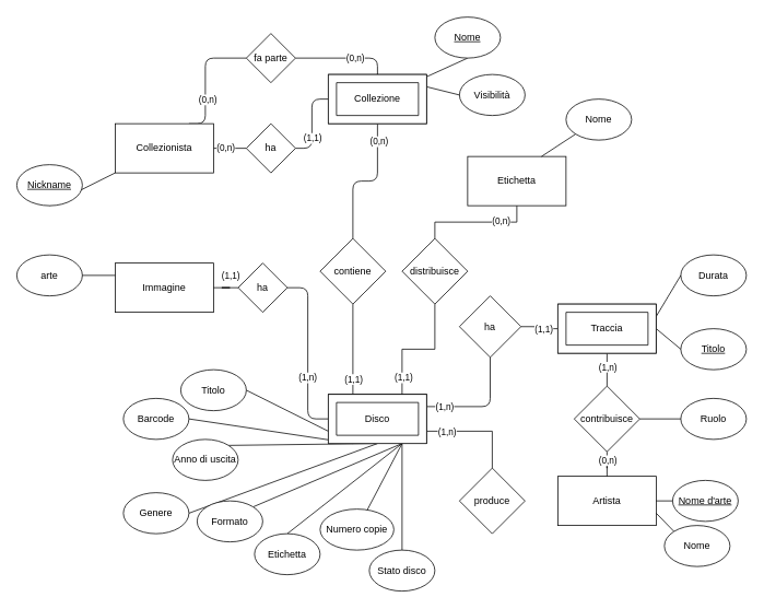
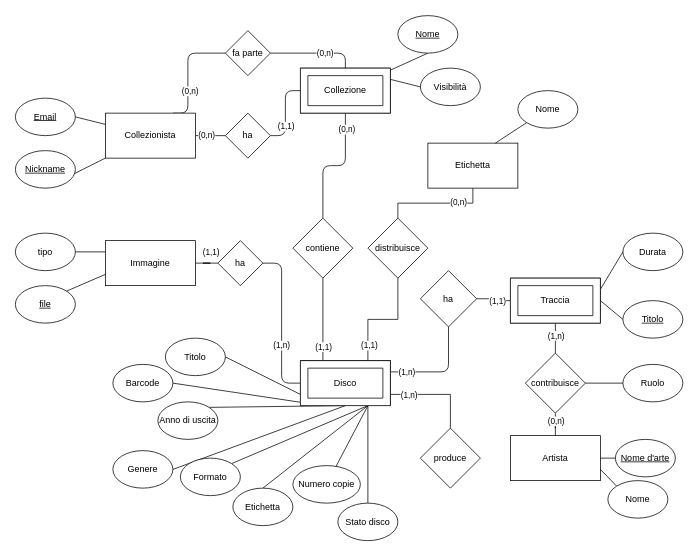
  <mxCell id="0" />
  <mxCell id="1" parent="0" />
  <mxCell id="2" style="edgeStyle=orthogonalEdgeStyle;orthogonalLoop=1;jettySize=auto;html=1;exitX=1;exitY=0.5;exitDx=0;exitDy=0;endArrow=none;endFill=0;" parent="1" source="6" target="52" edge="1"><mxGeometry relative="1" as="geometry" /></mxCell>
  <mxCell id="3" value="(0,n)" style="edgeLabel;html=1;align=center;verticalAlign=middle;resizable=0;points=[];" parent="2" vertex="1" connectable="0"><mxGeometry x="-0.288" y="1" relative="1" as="geometry"><mxPoint as="offset" /></mxGeometry></mxCell>
  <mxCell id="4" style="edgeStyle=orthogonalEdgeStyle;orthogonalLoop=1;jettySize=auto;html=1;exitX=0.75;exitY=0;exitDx=0;exitDy=0;entryX=0;entryY=0.5;entryDx=0;entryDy=0;shadow=0;fillOpacity=100;strokeOpacity=100;flowAnimation=0;noJump=0;enumerate=0;comic=0;backgroundOutline=0;endArrow=none;endFill=0;" parent="1" source="6" target="55" edge="1"><mxGeometry relative="1" as="geometry"><Array as="points"><mxPoint x="250" y="70" /></Array></mxGeometry></mxCell>
  <mxCell id="5" value="(0,n)" style="edgeLabel;html=1;align=center;verticalAlign=middle;resizable=0;points=[];" parent="4" vertex="1" connectable="0"><mxGeometry x="-0.327" y="-2" relative="1" as="geometry"><mxPoint as="offset" /></mxGeometry></mxCell>
  <mxCell id="6" value="Collezionista" style="rounded=0;whiteSpace=wrap;html=1;" parent="1" vertex="1"><mxGeometry x="140" y="150" width="120" height="60" as="geometry" /></mxCell>
  <mxCell id="7" style="rounded=0;orthogonalLoop=1;jettySize=auto;html=1;exitX=0.5;exitY=1;exitDx=0;exitDy=0;endArrow=none;endFill=0;" parent="1" source="8" target="6" edge="1"><mxGeometry relative="1" as="geometry" /></mxCell>
  <mxCell id="8" value="&lt;u&gt;Nickname&lt;/u&gt;" style="ellipse;whiteSpace=wrap;html=1;rounded=0;" parent="1" vertex="1"><mxGeometry x="20" y="200" width="80" height="50" as="geometry" /></mxCell>
+ <mxCell id="9" style="rounded=0;orthogonalLoop=1;jettySize=auto;html=1;exitX=1;exitY=0.5;exitDx=0;exitDy=0;endArrow=none;endFill=0;" parent="1" source="10" target="6" edge="1"><mxGeometry relative="1" as="geometry" /></mxCell>
+ <mxCell id="10" value="&lt;u&gt;Email&lt;/u&gt;" style="ellipse;whiteSpace=wrap;html=1;rounded=0;" parent="1" vertex="1"><mxGeometry x="20" width="80" height="50" as="geometry" y="130" /></mxCell>
  <mxCell id="11" style="rounded=0;orthogonalLoop=1;jettySize=auto;html=1;exitX=0.5;exitY=1;exitDx=0;exitDy=0;endArrow=none;endFill=0;" parent="1" source="12" target="15" edge="1"><mxGeometry relative="1" as="geometry" /></mxCell>
  <mxCell id="12" value="&lt;u&gt;Nome&lt;/u&gt;" style="ellipse;whiteSpace=wrap;html=1;rounded=0;" parent="1" vertex="1"><mxGeometry x="530" y="20" width="80" height="50" as="geometry" /></mxCell>
  <mxCell id="13" style="edgeStyle=orthogonalEdgeStyle;orthogonalLoop=1;jettySize=auto;html=1;exitX=0.5;exitY=1;exitDx=0;exitDy=0;entryX=0.5;entryY=0;entryDx=0;entryDy=0;endArrow=none;endFill=0;" parent="1" source="15" target="49" edge="1"><mxGeometry relative="1" as="geometry" /></mxCell>
  <mxCell id="14" value="(0,n)" style="edgeLabel;html=1;align=center;verticalAlign=middle;resizable=0;points=[];" parent="13" vertex="1" connectable="0"><mxGeometry x="-0.75" y="1" relative="1" as="geometry"><mxPoint as="offset" /></mxGeometry></mxCell>
  <mxCell id="15" value="Collezione" style="rounded=0;whiteSpace=wrap;html=1;" parent="1" vertex="1"><mxGeometry x="400" y="90" width="120" height="60" as="geometry" /></mxCell>
  <mxCell id="16" value="Immagine" style="rounded=0;whiteSpace=wrap;html=1;" parent="1" vertex="1"><mxGeometry x="140" y="320" width="120" height="60" as="geometry" /></mxCell>
  <mxCell id="17" style="orthogonalLoop=1;jettySize=auto;html=1;endArrow=none;endFill=0;exitX=0.75;exitY=1;exitDx=0;exitDy=0;" parent="1" source="27" target="36" edge="1"><mxGeometry relative="1" as="geometry"><mxPoint x="500" y="550" as="sourcePoint" /></mxGeometry></mxCell>
  <mxCell id="18" style="orthogonalLoop=1;jettySize=auto;html=1;exitX=0.5;exitY=1;exitDx=0;exitDy=0;entryX=1;entryY=0;entryDx=0;entryDy=0;endArrow=none;endFill=0;" parent="1" source="27" target="35" edge="1"><mxGeometry relative="1" as="geometry" /></mxCell>
  <mxCell id="19" style="orthogonalLoop=1;jettySize=auto;html=1;exitX=0.25;exitY=1;exitDx=0;exitDy=0;entryX=1;entryY=0.5;entryDx=0;entryDy=0;endArrow=none;endFill=0;" parent="1" source="27" target="34" edge="1"><mxGeometry relative="1" as="geometry" /></mxCell>
  <mxCell id="20" style="orthogonalLoop=1;jettySize=auto;html=1;exitX=0.5;exitY=1;exitDx=0;exitDy=0;entryX=1;entryY=0.5;entryDx=0;entryDy=0;endArrow=none;endFill=0;" parent="1" source="27" target="31" edge="1"><mxGeometry relative="1" as="geometry" /></mxCell>
  <mxCell id="21" style="orthogonalLoop=1;jettySize=auto;html=1;exitX=0.75;exitY=1;exitDx=0;exitDy=0;entryX=1;entryY=0;entryDx=0;entryDy=0;endArrow=none;endFill=0;" parent="1" source="27" target="32" edge="1"><mxGeometry relative="1" as="geometry" /></mxCell>
  <mxCell id="22" style="orthogonalLoop=1;jettySize=auto;html=1;exitX=0;exitY=0.75;exitDx=0;exitDy=0;entryX=1;entryY=0.5;entryDx=0;entryDy=0;endArrow=none;endFill=0;" parent="1" source="27" target="33" edge="1"><mxGeometry relative="1" as="geometry" /></mxCell>
  <mxCell id="23" style="edgeStyle=orthogonalEdgeStyle;orthogonalLoop=1;jettySize=auto;html=1;exitX=0;exitY=0;exitDx=120;exitDy=15;endArrow=none;endFill=0;exitPerimeter=0;" parent="1" source="80" target="46" edge="1"><mxGeometry relative="1" as="geometry" /></mxCell>
  <mxCell id="24" value="(1,n)" style="edgeLabel;html=1;align=center;verticalAlign=middle;resizable=0;points=[];" parent="23" vertex="1" connectable="0"><mxGeometry x="-0.693" relative="1" as="geometry"><mxPoint as="offset" /></mxGeometry></mxCell>
  <mxCell id="25" value="" style="edgeStyle=orthogonalEdgeStyle;rounded=0;orthogonalLoop=1;jettySize=auto;html=1;endArrow=none;endFill=0;exitX=0;exitY=0;exitDx=120;exitDy=45;exitPerimeter=0;" parent="1" source="80" target="76" edge="1"><mxGeometry relative="1" as="geometry" /></mxCell>
  <mxCell id="26" value="(1,n)" style="edgeLabel;html=1;align=center;verticalAlign=middle;resizable=0;points=[];" parent="25" vertex="1" connectable="0"><mxGeometry x="-0.609" relative="1" as="geometry"><mxPoint as="offset" /></mxGeometry></mxCell>
  <mxCell id="27" value="Disco" style="rounded=0;whiteSpace=wrap;html=1;" parent="1" vertex="1"><mxGeometry x="400" y="480" width="120" height="60" as="geometry" /></mxCell>
  <mxCell id="28" value="" style="edgeStyle=orthogonalEdgeStyle;rounded=0;orthogonalLoop=1;jettySize=auto;html=1;endArrow=none;endFill=0;" parent="1" source="30" target="71" edge="1"><mxGeometry relative="1" as="geometry" /></mxCell>
  <mxCell id="29" value="(1,n)" style="edgeLabel;html=1;align=center;verticalAlign=middle;resizable=0;points=[];" parent="28" vertex="1" connectable="0"><mxGeometry x="-0.204" relative="1" as="geometry"><mxPoint as="offset" /></mxGeometry></mxCell>
  <mxCell id="30" value="Traccia" style="rounded=0;whiteSpace=wrap;html=1;" parent="1" vertex="1"><mxGeometry x="680" y="370" width="120" height="60" as="geometry" /></mxCell>
  <mxCell id="31" value="Genere" style="ellipse;whiteSpace=wrap;html=1;rounded=0;" parent="1" vertex="1"><mxGeometry x="150" y="600" width="80" height="50" as="geometry" /></mxCell>
  <mxCell id="32" value="Formato" style="ellipse;whiteSpace=wrap;html=1;rounded=0;" parent="1" vertex="1"><mxGeometry x="240" y="610" width="80" height="50" as="geometry" /></mxCell>
  <mxCell id="33" value="Titolo" style="ellipse;whiteSpace=wrap;html=1;rounded=0;" parent="1" vertex="1"><mxGeometry x="220" y="450" width="80" height="50" as="geometry" /></mxCell>
  <mxCell id="34" value="Barcode" style="ellipse;whiteSpace=wrap;html=1;rounded=0;" parent="1" vertex="1"><mxGeometry x="150" y="485" width="80" height="50" as="geometry" /></mxCell>
  <mxCell id="35" value="Anno di uscita" style="ellipse;whiteSpace=wrap;html=1;rounded=0;" parent="1" vertex="1"><mxGeometry x="210" y="535" width="80" height="50" as="geometry" /></mxCell>
  <mxCell id="36" value="Stato disco" style="ellipse;whiteSpace=wrap;html=1;rounded=0;" parent="1" vertex="1"><mxGeometry x="450" y="670" width="80" height="50" as="geometry" /></mxCell>
  <mxCell id="37" value="" style="orthogonalLoop=1;jettySize=auto;html=1;exitX=0.75;exitY=1;exitDx=0;exitDy=0;entryX=0.5;entryY=0;entryDx=0;entryDy=0;endArrow=none;endFill=0;" parent="1" source="27" target="38" edge="1"><mxGeometry relative="1" as="geometry"><mxPoint x="430" y="420" as="sourcePoint" /><mxPoint x="580" y="590" as="targetPoint" /></mxGeometry></mxCell>
  <mxCell id="38" value="Etichetta" style="ellipse;whiteSpace=wrap;html=1;rounded=0;" parent="1" vertex="1"><mxGeometry x="310" y="650" width="80" height="50" as="geometry" /></mxCell>
  <mxCell id="39" style="edgeStyle=orthogonalEdgeStyle;orthogonalLoop=1;jettySize=auto;html=1;exitX=1;exitY=0.5;exitDx=0;exitDy=0;entryX=0;entryY=0.5;entryDx=0;entryDy=0;endArrow=none;endFill=0;" parent="1" source="43" target="27" edge="1"><mxGeometry relative="1" as="geometry" /></mxCell>
  <mxCell id="40" value="(1,n)" style="edgeLabel;html=1;align=center;verticalAlign=middle;resizable=0;points=[];" parent="39" vertex="1" connectable="0"><mxGeometry x="0.223" y="-1" relative="1" as="geometry"><mxPoint y="6" as="offset" /></mxGeometry></mxCell>
  <mxCell id="41" style="edgeStyle=orthogonalEdgeStyle;rounded=0;orthogonalLoop=1;jettySize=auto;html=1;entryX=1;entryY=0.5;entryDx=0;entryDy=0;endArrow=none;endFill=0;" parent="1" source="43" target="16" edge="1"><mxGeometry relative="1" as="geometry" /></mxCell>
  <mxCell id="42" value="(1,1)" style="edgeLabel;html=1;align=center;verticalAlign=middle;resizable=0;points=[];" parent="41" vertex="1" connectable="0"><mxGeometry x="0.789" relative="1" as="geometry"><mxPoint x="15" y="-15" as="offset" /></mxGeometry></mxCell>
  <mxCell id="43" value="ha" style="rhombus;whiteSpace=wrap;html=1;" parent="1" vertex="1"><mxGeometry x="290" y="320" width="60" height="60" as="geometry" /></mxCell>
  <mxCell id="44" style="edgeStyle=orthogonalEdgeStyle;orthogonalLoop=1;jettySize=auto;html=1;exitX=1;exitY=0.5;exitDx=0;exitDy=0;entryX=0;entryY=0.5;entryDx=0;entryDy=0;endArrow=none;endFill=0;" parent="1" source="46" target="30" edge="1"><mxGeometry relative="1" as="geometry" /></mxCell>
  <mxCell id="45" value="(1,1)" style="edgeLabel;html=1;align=center;verticalAlign=middle;resizable=0;points=[];" parent="44" vertex="1" connectable="0"><mxGeometry x="0.353" y="-1" relative="1" as="geometry"><mxPoint x="-2" y="-1" as="offset" /></mxGeometry></mxCell>
  <mxCell id="46" value="ha" style="rhombus;whiteSpace=wrap;html=1;" parent="1" vertex="1"><mxGeometry x="560" y="360" width="75" height="75" as="geometry" /></mxCell>
  <mxCell id="47" style="edgeStyle=orthogonalEdgeStyle;orthogonalLoop=1;jettySize=auto;html=1;exitX=0.5;exitY=1;exitDx=0;exitDy=0;endArrow=none;endFill=0;entryX=0;entryY=0;entryDx=30;entryDy=0;entryPerimeter=0;" parent="1" source="49" target="80" edge="1"><mxGeometry relative="1" as="geometry" /></mxCell>
  <mxCell id="48" value="(1,1)" style="edgeLabel;html=1;align=center;verticalAlign=middle;resizable=0;points=[];" parent="47" vertex="1" connectable="0"><mxGeometry x="-0.644" y="1" relative="1" as="geometry"><mxPoint x="-1" y="71" as="offset" /></mxGeometry></mxCell>
  <mxCell id="49" value="contiene" style="rhombus;whiteSpace=wrap;html=1;" parent="1" vertex="1"><mxGeometry x="390" y="290" width="80" height="80" as="geometry" /></mxCell>
  <mxCell id="50" style="edgeStyle=orthogonalEdgeStyle;orthogonalLoop=1;jettySize=auto;html=1;exitX=1;exitY=0.5;exitDx=0;exitDy=0;entryX=0;entryY=0.5;entryDx=0;entryDy=0;endArrow=none;endFill=0;" parent="1" source="52" target="15" edge="1"><mxGeometry relative="1" as="geometry" /></mxCell>
  <mxCell id="51" value="(1,1)" style="edgeLabel;html=1;align=center;verticalAlign=middle;resizable=0;points=[];" parent="50" vertex="1" connectable="0"><mxGeometry x="-0.335" relative="1" as="geometry"><mxPoint as="offset" /></mxGeometry></mxCell>
  <mxCell id="52" value="ha" style="rhombus;whiteSpace=wrap;html=1;" parent="1" vertex="1"><mxGeometry x="300" y="150" width="60" height="60" as="geometry" /></mxCell>
  <mxCell id="53" style="edgeStyle=orthogonalEdgeStyle;orthogonalLoop=1;jettySize=auto;html=1;exitX=0.5;exitY=0;exitDx=0;exitDy=0;entryX=1;entryY=0.5;entryDx=0;entryDy=0;endArrow=none;endFill=0;" parent="1" source="15" target="55" edge="1"><mxGeometry relative="1" as="geometry"><mxPoint x="410" y="60" as="targetPoint" /></mxGeometry></mxCell>
  <mxCell id="54" value="(0,n)" style="edgeLabel;html=1;align=center;verticalAlign=middle;resizable=0;points=[];" parent="53" vertex="1" connectable="0"><mxGeometry x="-0.2" y="-1" relative="1" as="geometry"><mxPoint as="offset" /></mxGeometry></mxCell>
  <mxCell id="55" value="fa parte" style="rhombus;whiteSpace=wrap;html=1;" parent="1" vertex="1"><mxGeometry x="300" y="40" width="60" height="60" as="geometry" /></mxCell>
  <mxCell id="56" value="Visibilità" style="ellipse;whiteSpace=wrap;html=1;rounded=0;" parent="1" vertex="1"><mxGeometry x="560" y="90" width="80" height="50" as="geometry" /></mxCell>
  <mxCell id="57" style="rounded=0;orthogonalLoop=1;jettySize=auto;html=1;exitX=0;exitY=0.5;exitDx=0;exitDy=0;endArrow=none;endFill=0;entryX=1;entryY=0.25;entryDx=0;entryDy=0;" parent="1" source="56" target="15" edge="1"><mxGeometry relative="1" as="geometry"><mxPoint x="560" y="110" as="sourcePoint" /><mxPoint x="510" y="160" as="targetPoint" /></mxGeometry></mxCell>
  <mxCell id="58" value="Numero copie" style="ellipse;whiteSpace=wrap;html=1;rounded=0;" parent="1" vertex="1"><mxGeometry x="390" y="620" width="90" height="50" as="geometry" /></mxCell>
  <mxCell id="59" style="orthogonalLoop=1;jettySize=auto;html=1;exitX=0.75;exitY=1;exitDx=0;exitDy=0;endArrow=none;endFill=0;" parent="1" source="27" target="58" edge="1"><mxGeometry relative="1" as="geometry"><mxPoint x="500" y="450" as="sourcePoint" /><mxPoint x="550" y="550" as="targetPoint" /></mxGeometry></mxCell>
- <mxCell id="60" value="arte" style="ellipse;whiteSpace=wrap;html=1;rounded=0;" parent="1" vertex="1"><mxGeometry x="20" y="310" width="80" height="50" as="geometry" /></mxCell>
+ <mxCell id="60" value="tipo" style="ellipse;whiteSpace=wrap;html=1;rounded=0;" parent="1" vertex="1"><mxGeometry x="20" y="310" width="80" height="50" as="geometry" /></mxCell>
  <mxCell id="61" style="orthogonalLoop=1;jettySize=auto;html=1;exitX=0;exitY=0.25;exitDx=0;exitDy=0;entryX=1;entryY=0.5;entryDx=0;entryDy=0;endArrow=none;endFill=0;" parent="1" source="16" target="60" edge="1"><mxGeometry relative="1" as="geometry"><mxPoint x="131" y="374" as="sourcePoint" /><mxPoint x="60" y="366" as="targetPoint" /></mxGeometry></mxCell>
+ <mxCell id="62" value="&lt;u style=&quot;&quot;&gt;file&lt;/u&gt;" style="ellipse;whiteSpace=wrap;html=1;rounded=0;" parent="1" vertex="1"><mxGeometry x="20" y="380" width="80" height="50" as="geometry" /></mxCell>
+ <mxCell id="63" style="orthogonalLoop=1;jettySize=auto;html=1;exitX=0;exitY=0.75;exitDx=0;exitDy=0;entryX=1;entryY=0;entryDx=0;entryDy=0;endArrow=none;endFill=0;" parent="1" source="16" target="62" edge="1"><mxGeometry relative="1" as="geometry"><mxPoint x="150" y="345" as="sourcePoint" /><mxPoint x="60" y="355" as="targetPoint" /></mxGeometry></mxCell>
  <mxCell id="64" value="Durata" style="ellipse;whiteSpace=wrap;html=1;rounded=0;" parent="1" vertex="1"><mxGeometry x="830" y="310" width="80" height="50" as="geometry" /></mxCell>
  <mxCell id="65" value="&lt;u&gt;Titolo&lt;/u&gt;" style="ellipse;whiteSpace=wrap;html=1;rounded=0;" parent="1" vertex="1"><mxGeometry x="830" y="400" width="80" height="50" as="geometry" /></mxCell>
  <mxCell id="66" style="orthogonalLoop=1;jettySize=auto;html=1;exitX=1;exitY=0.5;exitDx=0;exitDy=0;endArrow=none;endFill=0;entryX=0;entryY=0.5;entryDx=0;entryDy=0;" parent="1" source="30" target="65" edge="1"><mxGeometry relative="1" as="geometry"><mxPoint x="800" y="340" as="sourcePoint" /><mxPoint x="900" y="340" as="targetPoint" /></mxGeometry></mxCell>
  <mxCell id="67" style="orthogonalLoop=1;jettySize=auto;html=1;exitX=1;exitY=0.25;exitDx=0;exitDy=0;endArrow=none;endFill=0;entryX=0;entryY=0.5;entryDx=0;entryDy=0;" parent="1" source="30" target="64" edge="1"><mxGeometry relative="1" as="geometry"><mxPoint x="700" y="250" as="sourcePoint" /><mxPoint x="800" y="250" as="targetPoint" /></mxGeometry></mxCell>
  <mxCell id="68" value="Artista" style="rounded=0;whiteSpace=wrap;html=1;" parent="1" vertex="1"><mxGeometry x="680" y="580" width="120" height="60" as="geometry" /></mxCell>
  <mxCell id="69" style="edgeStyle=orthogonalEdgeStyle;rounded=0;orthogonalLoop=1;jettySize=auto;html=1;endArrow=none;endFill=0;" parent="1" source="71" target="68" edge="1"><mxGeometry relative="1" as="geometry" /></mxCell>
  <mxCell id="70" value="(0,n)" style="edgeLabel;html=1;align=center;verticalAlign=middle;resizable=0;points=[];" parent="69" vertex="1" connectable="0"><mxGeometry x="0.77" relative="1" as="geometry"><mxPoint y="-14" as="offset" /></mxGeometry></mxCell>
  <mxCell id="71" value="contribuisce" style="rhombus;whiteSpace=wrap;html=1;rounded=0;" parent="1" vertex="1"><mxGeometry x="700" y="470" width="80" height="80" as="geometry" /></mxCell>
  <mxCell id="72" value="Ruolo" style="ellipse;whiteSpace=wrap;html=1;rounded=0;" parent="1" vertex="1"><mxGeometry x="830" y="485" width="80" height="50" as="geometry" /></mxCell>
  <mxCell id="73" style="orthogonalLoop=1;jettySize=auto;html=1;exitX=1;exitY=0.5;exitDx=0;exitDy=0;endArrow=none;endFill=0;" parent="1" source="71" target="72" edge="1"><mxGeometry relative="1" as="geometry"><mxPoint x="840" y="507" as="sourcePoint" /><mxPoint x="870" y="450" as="targetPoint" /></mxGeometry></mxCell>
  <mxCell id="74" value="&lt;u&gt;Nome d'arte&lt;/u&gt;" style="ellipse;whiteSpace=wrap;html=1;rounded=0;" parent="1" vertex="1"><mxGeometry x="820" y="585" width="80" height="50" as="geometry" /></mxCell>
  <mxCell id="75" style="orthogonalLoop=1;jettySize=auto;html=1;exitX=1;exitY=0.75;exitDx=0;exitDy=0;endArrow=none;endFill=0;entryX=0;entryY=0;entryDx=0;entryDy=0;" parent="1" source="68" target="78" edge="1"><mxGeometry relative="1" as="geometry"><mxPoint x="830" y="520" as="sourcePoint" /><mxPoint x="870" y="630" as="targetPoint" /></mxGeometry></mxCell>
  <mxCell id="76" value="produce" style="rhombus;whiteSpace=wrap;html=1;rounded=0;" parent="1" vertex="1"><mxGeometry x="560" y="570" width="80" height="80" as="geometry" /></mxCell>
  <mxCell id="77" value="" style="verticalLabelPosition=bottom;verticalAlign=top;html=1;shape=mxgraph.basic.frame;dx=10;whiteSpace=wrap;" parent="1" vertex="1"><mxGeometry x="400" y="90" width="120" height="60" as="geometry" /></mxCell>
  <mxCell id="78" value="Nome" style="ellipse;whiteSpace=wrap;html=1;rounded=0;" parent="1" vertex="1"><mxGeometry x="810" y="640" width="80" height="50" as="geometry" /></mxCell>
  <mxCell id="79" style="orthogonalLoop=1;jettySize=auto;html=1;exitX=1;exitY=0.5;exitDx=0;exitDy=0;endArrow=none;endFill=0;entryX=0;entryY=0.5;entryDx=0;entryDy=0;" parent="1" source="68" target="74" edge="1"><mxGeometry relative="1" as="geometry"><mxPoint x="810" y="620" as="sourcePoint" /><mxPoint x="832" y="657" as="targetPoint" /></mxGeometry></mxCell>
  <mxCell id="80" value="" style="verticalLabelPosition=bottom;verticalAlign=top;html=1;shape=mxgraph.basic.frame;dx=10;whiteSpace=wrap;" parent="1" vertex="1"><mxGeometry x="400" y="480" width="120" height="60" as="geometry" /></mxCell>
  <mxCell id="81" value="" style="verticalLabelPosition=bottom;verticalAlign=top;html=1;shape=mxgraph.basic.frame;dx=10;whiteSpace=wrap;" parent="1" vertex="1"><mxGeometry x="680" y="370" width="120" height="60" as="geometry" /></mxCell>
  <mxCell id="82" value="" style="edgeStyle=orthogonalEdgeStyle;rounded=0;orthogonalLoop=1;jettySize=auto;html=1;endArrow=none;endFill=0;" parent="1" source="84" target="89" edge="1"><mxGeometry relative="1" as="geometry" /></mxCell>
  <mxCell id="83" value="(0,n)" style="edgeLabel;html=1;align=center;verticalAlign=middle;resizable=0;points=[];" parent="82" vertex="1" connectable="0"><mxGeometry x="-0.426" y="-2" relative="1" as="geometry"><mxPoint as="offset" /></mxGeometry></mxCell>
  <mxCell id="84" value="Etichetta" style="rounded=0;whiteSpace=wrap;html=1;" parent="1" vertex="1"><mxGeometry x="570" y="190" width="120" height="60" as="geometry" /></mxCell>
  <mxCell id="85" value="Nome" style="ellipse;whiteSpace=wrap;html=1;rounded=0;" parent="1" vertex="1"><mxGeometry x="690" y="120" width="80" height="50" as="geometry" /></mxCell>
  <mxCell id="86" style="orthogonalLoop=1;jettySize=auto;html=1;exitX=0.75;exitY=0;exitDx=0;exitDy=0;endArrow=none;endFill=0;entryX=0;entryY=1;entryDx=0;entryDy=0;" parent="1" source="84" target="85" edge="1"><mxGeometry relative="1" as="geometry"><mxPoint x="705" y="280" as="sourcePoint" /><mxPoint x="735" y="230" as="targetPoint" /></mxGeometry></mxCell>
  <mxCell id="87" style="edgeStyle=orthogonalEdgeStyle;rounded=0;orthogonalLoop=1;jettySize=auto;html=1;entryX=0;entryY=0;entryDx=90;entryDy=0;entryPerimeter=0;endArrow=none;endFill=0;" parent="1" source="89" target="80" edge="1"><mxGeometry relative="1" as="geometry" /></mxCell>
  <mxCell id="88" value="(1,1)" style="edgeLabel;html=1;align=center;verticalAlign=middle;resizable=0;points=[];" parent="87" vertex="1" connectable="0"><mxGeometry x="0.722" y="1" relative="1" as="geometry"><mxPoint as="offset" /></mxGeometry></mxCell>
  <mxCell id="89" value="distribuisce" style="rhombus;whiteSpace=wrap;html=1;rounded=0;" parent="1" vertex="1"><mxGeometry x="490" y="290" width="80" height="80" as="geometry" /></mxCell>
